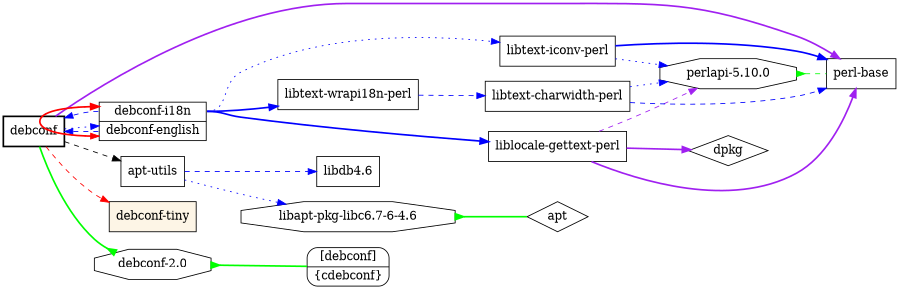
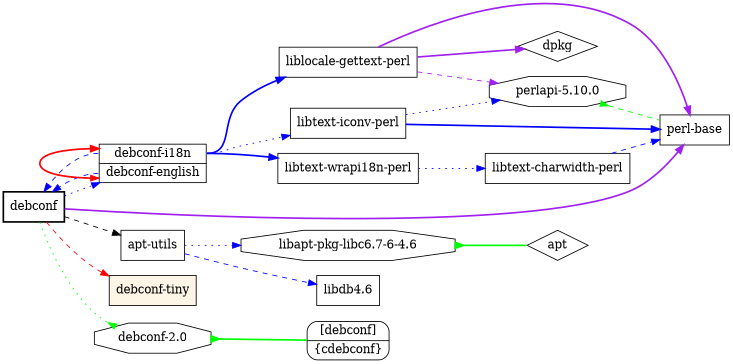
  digraph {
    rankdir=LR
    node [shape=box]
    edge [color=blue style=bold]
    debconf [style="setlinewidth(2)"]
    n2 [label="<debconf-i18n> debconf-i18n | <debconf-english> debconf-english" shape=record]
    "perl-base"
    "apt-utils"
    "debconf-tiny" [fillcolor=oldlace style=filled]
    "debconf-2.0" [shape=octagon]
    "liblocale-gettext-perl"
    "libtext-iconv-perl"
    "libtext-wrapi18n-perl"
    "libapt-pkg-libc6.7-6-4.6" [shape=octagon]
    "libdb4.6"
    n12 [label="<debconf> [debconf] | <cdebconf> \{cdebconf\}" shape=record style=rounded]
    "perlapi-5.10.0" [shape=octagon]
    dpkg [shape=diamond]
    "libtext-charwidth-perl"
    apt [shape=diamond]
    debconf -> n2 [style=dotted]
    debconf -> "perl-base" [color=purple]
    debconf -> "apt-utils" [style=dashed color=""]
    debconf -> "debconf-tiny" [color=red style=dashed]
-   debconf -> "debconf-2.0" [arrowhead=inv color=green]
+   debconf -> "debconf-2.0" [arrowhead=inv color=green style=dotted]
    n2 -> debconf [style=dashed tailport="debconf-i18n"]
    n2 -> debconf [style=dashed tailport="debconf-english"]
    n2 -> n2 [color=red headport="debconf-english" style=dotted tailport="debconf-i18n"]
    n2 -> n2 [color=red headport="debconf-i18n" tailport="debconf-english"]
    n2 -> "liblocale-gettext-perl" [tailport="debconf-i18n"]
    n2 -> "libtext-iconv-perl" [style=dotted tailport="debconf-i18n"]
    n2 -> "libtext-wrapi18n-perl" [tailport="debconf-i18n"]
    "apt-utils" -> "libapt-pkg-libc6.7-6-4.6" [style=dotted]
    "apt-utils" -> "libdb4.6" [style=dashed]
    "debconf-2.0" -> n12 [arrowtail=inv color=green dir=back]
    "liblocale-gettext-perl" -> "perl-base" [color=purple]
    "liblocale-gettext-perl" -> "perlapi-5.10.0" [color=purple style=dashed]
    "liblocale-gettext-perl" -> dpkg [color=purple]
    "libtext-iconv-perl" -> "perl-base"
    "libtext-iconv-perl" -> "perlapi-5.10.0" [style=dotted]
-   "libtext-wrapi18n-perl" -> "libtext-charwidth-perl" [style=dashed]
+   "libtext-wrapi18n-perl" -> "libtext-charwidth-perl" [style=dotted]
    "libapt-pkg-libc6.7-6-4.6" -> apt [arrowtail=inv color=green dir=back]
    "perlapi-5.10.0" -> "perl-base" [arrowtail=inv color=green dir=back style=dashed]
    "libtext-charwidth-perl" -> "perl-base" [style=dashed]
-   "libtext-charwidth-perl" -> "perlapi-5.10.0" [style=dotted]
  }
